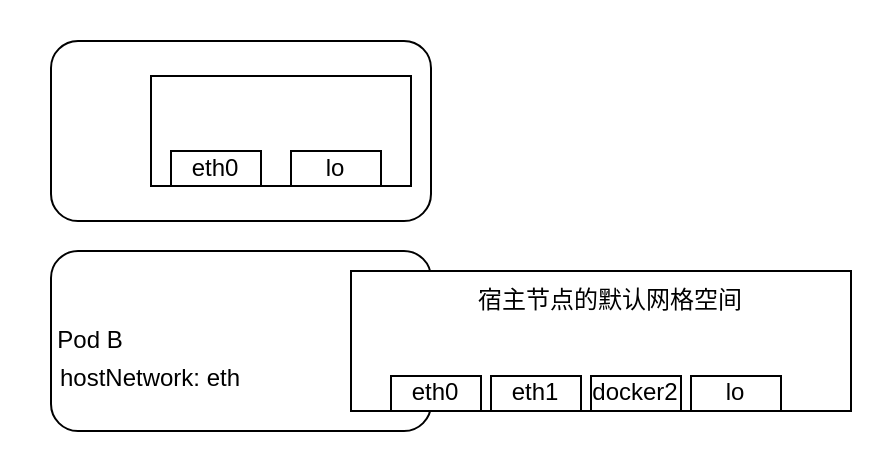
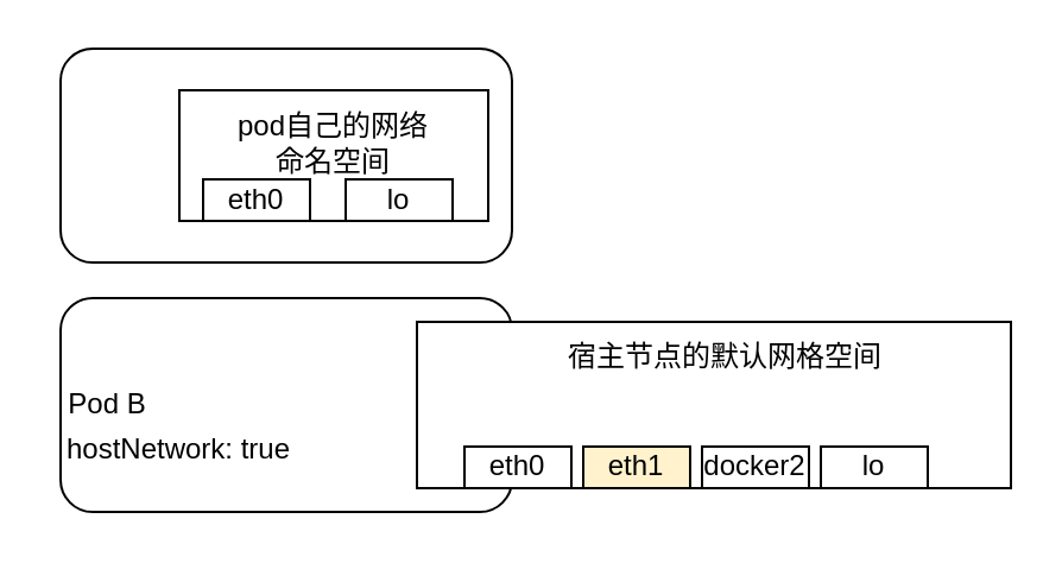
  <mxCell id="0" />
  <mxCell id="1" parent="0" />
  <mxCell id="2" value="" style="rounded=1;whiteSpace=wrap;html=1;" vertex="1" parent="1"><mxGeometry x="25" y="20" width="190" height="90" as="geometry" /></mxCell>
  <mxCell id="3" value="" style="rounded=0;whiteSpace=wrap;html=1;" vertex="1" parent="1"><mxGeometry x="75" y="37.5" width="130" height="55" as="geometry" /></mxCell>
  <mxCell id="4" value="eth0" style="rounded=0;whiteSpace=wrap;html=1;" vertex="1" parent="1"><mxGeometry x="85" y="75" width="45" height="17.5" as="geometry" /></mxCell>
  <mxCell id="5" value="lo" style="rounded=0;whiteSpace=wrap;html=1;" vertex="1" parent="1"><mxGeometry x="145" y="75" width="45" height="17.5" as="geometry" /></mxCell>
+ <mxCell id="6" value="pod自己的网络命名空间" style="text;html=1;strokeColor=none;fillColor=none;align=center;verticalAlign=middle;whiteSpace=wrap;rounded=0;" vertex="1" parent="1"><mxGeometry x="95" y="45" width="90" height="30" as="geometry" /></mxCell>
  <mxCell id="7" value="" style="rounded=1;whiteSpace=wrap;html=1;" vertex="1" parent="1"><mxGeometry x="25" y="125" width="190" height="90" as="geometry" /></mxCell>
  <mxCell id="8" value="Pod B" style="text;html=1;strokeColor=none;fillColor=none;align=center;verticalAlign=middle;whiteSpace=wrap;rounded=0;" vertex="1" parent="1"><mxGeometry x="25" y="160" width="40" height="20" as="geometry" /></mxCell>
- <mxCell id="9" value="hostNetwork: eth" style="text;html=1;strokeColor=none;fillColor=none;align=center;verticalAlign=middle;whiteSpace=wrap;rounded=0;" vertex="1" parent="1"><mxGeometry x="20" y="175" width="110" height="27" as="geometry" /></mxCell>
+ <mxCell id="9" value="hostNetwork: true" style="text;html=1;strokeColor=none;fillColor=none;align=center;verticalAlign=middle;whiteSpace=wrap;rounded=0;" vertex="1" parent="1"><mxGeometry x="20" y="175" width="110" height="27" as="geometry" /></mxCell>
  <mxCell id="10" value="" style="rounded=0;whiteSpace=wrap;html=1;" vertex="1" parent="1"><mxGeometry x="175" y="135" width="250" height="70" as="geometry" /></mxCell>
  <mxCell id="11" value="宿主节点的默认网格空间" style="text;html=1;strokeColor=none;fillColor=none;align=center;verticalAlign=middle;whiteSpace=wrap;rounded=0;" vertex="1" parent="1"><mxGeometry x="235" y="140" width="140" height="20" as="geometry" /></mxCell>
  <mxCell id="12" value="eth0" style="rounded=0;whiteSpace=wrap;html=1;" vertex="1" parent="1"><mxGeometry x="195" y="187.5" width="45" height="17.5" as="geometry" /></mxCell>
- <mxCell id="13" value="eth1" style="rounded=0;whiteSpace=wrap;html=1;" vertex="1" parent="1"><mxGeometry x="245" y="187.5" width="45" height="17.5" as="geometry" /></mxCell>
+ <mxCell id="13" value="eth1" style="rounded=0;whiteSpace=wrap;html=1;fillColor=#fff2cc;" vertex="1" parent="1"><mxGeometry x="245" y="187.5" width="45" height="17.5" as="geometry" /></mxCell>
  <mxCell id="14" value="docker2" style="rounded=0;whiteSpace=wrap;html=1;" vertex="1" parent="1"><mxGeometry x="295" y="187.5" width="45" height="17.5" as="geometry" /></mxCell>
  <mxCell id="15" value="lo" style="rounded=0;whiteSpace=wrap;html=1;" vertex="1" parent="1"><mxGeometry x="345" y="187.5" width="45" height="17.5" as="geometry" /></mxCell>
